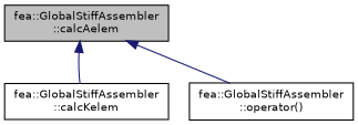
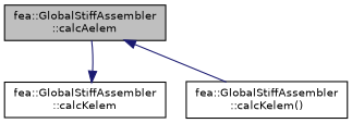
  digraph {
    rankdir=TB
    node [color=black fillcolor=white fontname=Helvetica fontsize=10 shape=record style=filled]
    edge [color=midnightblue dir=back fontname=Helvetica fontsize=10 labelfontname=Helvetica labelfontsize=10 style=solid]
    n1 [fillcolor=grey75 fontcolor=black height=0.2 label="fea::GlobalStiffAssembler\l::calcAelem" width=0.4]
    n2 [height=0.2 label="fea::GlobalStiffAssembler\l::calcKelem" width=0.4]
-   n3 [height=0.2 label="fea::GlobalStiffAssembler\l::operator()" width=0.4]
-   n1 -> n2
+   n3 [height=0.2 label="fea::GlobalStiffAssembler\l::calcKelem()" width=0.4]
+   n2 -> n1
    n1 -> n3
  }
